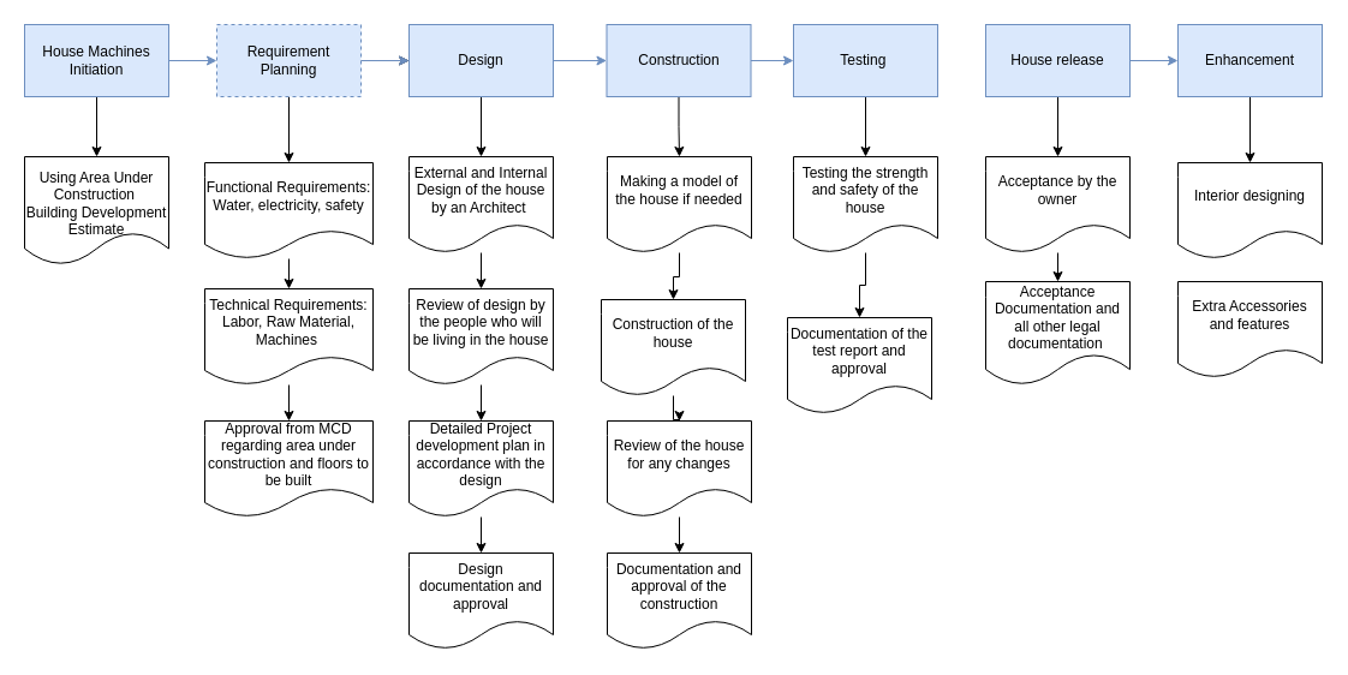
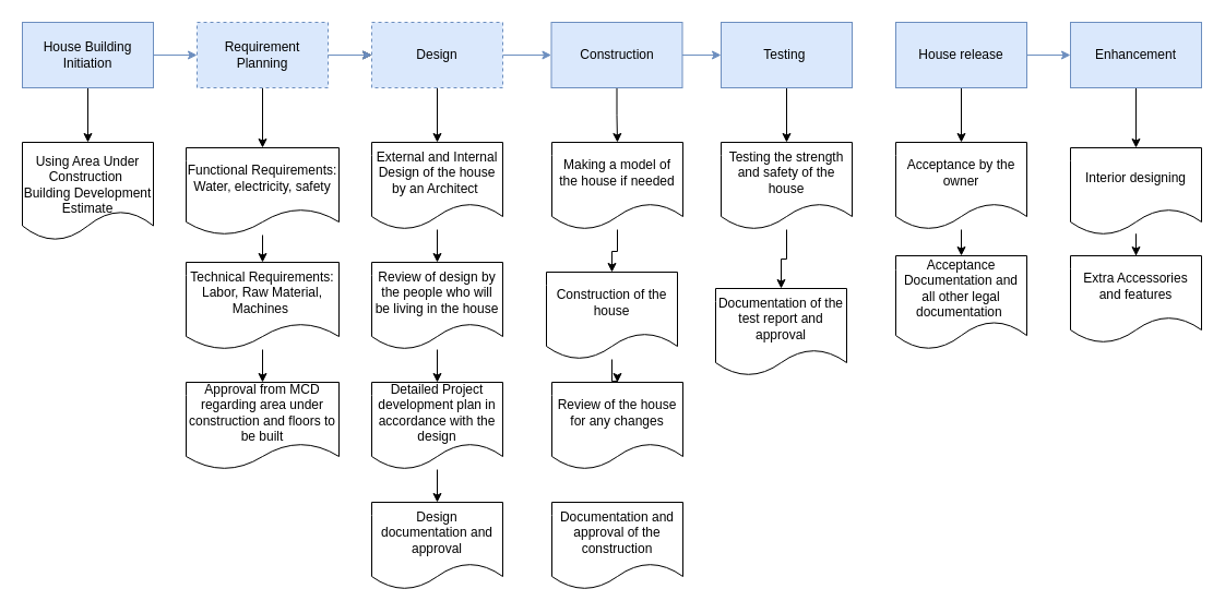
  <mxCell id="0" />
  <mxCell id="1" parent="0" />
  <mxCell id="2" value="" style="edgeStyle=orthogonalEdgeStyle;rounded=0;orthogonalLoop=1;jettySize=auto;html=1;fillColor=#dae8fc;strokeColor=#6c8ebf;" parent="1" source="4" target="8" edge="1"><mxGeometry relative="1" as="geometry" /></mxCell>
  <mxCell id="3" value="" style="edgeStyle=orthogonalEdgeStyle;rounded=0;orthogonalLoop=1;jettySize=auto;html=1;" parent="1" source="4" target="12" edge="1"><mxGeometry relative="1" as="geometry" /></mxCell>
- <mxCell id="4" value="House Machines Initiation" style="rounded=0;whiteSpace=wrap;html=1;fillColor=#dae8fc;strokeColor=#6c8ebf;" parent="1" vertex="1"><mxGeometry x="20" y="20" width="120" height="60" as="geometry" /></mxCell>
+ <mxCell id="4" value="House Building Initiation" style="rounded=0;whiteSpace=wrap;html=1;fillColor=#dae8fc;strokeColor=#6c8ebf;" parent="1" vertex="1"><mxGeometry x="20" y="20" width="120" height="60" as="geometry" /></mxCell>
  <mxCell id="5" value="" style="edgeStyle=orthogonalEdgeStyle;rounded=0;orthogonalLoop=1;jettySize=auto;html=1;" parent="1" source="8" target="11" edge="1"><mxGeometry relative="1" as="geometry" /></mxCell>
  <mxCell id="6" value="" style="edgeStyle=orthogonalEdgeStyle;rounded=0;orthogonalLoop=1;jettySize=auto;html=1;" parent="1" source="8" target="14" edge="1"><mxGeometry relative="1" as="geometry" /></mxCell>
  <mxCell id="7" value="" style="edgeStyle=orthogonalEdgeStyle;rounded=0;orthogonalLoop=1;jettySize=auto;html=1;fillColor=#dae8fc;strokeColor=#6c8ebf;" edge="1" parent="1" source="8" target="11"><mxGeometry relative="1" as="geometry" /></mxCell>
  <mxCell id="8" value="Requirement&lt;br&gt;Planning" style="rounded=0;whiteSpace=wrap;html=1;fillColor=#dae8fc;strokeColor=#6c8ebf;dashed=1;" parent="1" vertex="1"><mxGeometry x="180" y="20" width="120" height="60" as="geometry" /></mxCell>
  <mxCell id="9" value="" style="edgeStyle=orthogonalEdgeStyle;rounded=0;orthogonalLoop=1;jettySize=auto;html=1;" parent="1" source="11" target="19" edge="1"><mxGeometry relative="1" as="geometry" /></mxCell>
  <mxCell id="10" value="" style="edgeStyle=orthogonalEdgeStyle;rounded=0;orthogonalLoop=1;jettySize=auto;html=1;fillColor=#dae8fc;strokeColor=#6c8ebf;" parent="1" source="11" target="26" edge="1"><mxGeometry relative="1" as="geometry" /></mxCell>
- <mxCell id="11" value="Design" style="rounded=0;whiteSpace=wrap;html=1;fillColor=#dae8fc;strokeColor=#6c8ebf;" parent="1" vertex="1"><mxGeometry x="340" y="20" width="120" height="60" as="geometry" /></mxCell>
+ <mxCell id="11" value="Design" style="rounded=0;whiteSpace=wrap;html=1;fillColor=#dae8fc;strokeColor=#6c8ebf;dashed=1;" parent="1" vertex="1"><mxGeometry x="340" y="20" width="120" height="60" as="geometry" /></mxCell>
  <mxCell id="12" value="&lt;br&gt;Using Area Under Construction&amp;nbsp;&lt;br&gt;Building Development Estimate" style="shape=document;whiteSpace=wrap;html=1;boundedLbl=1;" parent="1" vertex="1"><mxGeometry x="20" y="130" width="120" height="90" as="geometry" /></mxCell>
  <mxCell id="13" value="" style="edgeStyle=orthogonalEdgeStyle;rounded=0;orthogonalLoop=1;jettySize=auto;html=1;" parent="1" source="14" target="16" edge="1"><mxGeometry relative="1" as="geometry" /></mxCell>
  <mxCell id="14" value="Functional Requirements:&lt;br&gt;Water, electricity, safety" style="shape=document;whiteSpace=wrap;html=1;boundedLbl=1;rounded=0;" parent="1" vertex="1"><mxGeometry x="170" y="135" width="140" height="80" as="geometry" /></mxCell>
  <mxCell id="15" value="" style="edgeStyle=orthogonalEdgeStyle;rounded=0;orthogonalLoop=1;jettySize=auto;html=1;" parent="1" source="16" target="17" edge="1"><mxGeometry relative="1" as="geometry" /></mxCell>
  <mxCell id="16" value="Technical Requirements:&lt;br&gt;Labor, Raw Material, Machines&amp;nbsp;" style="shape=document;whiteSpace=wrap;html=1;boundedLbl=1;rounded=0;" parent="1" vertex="1"><mxGeometry x="170" y="240" width="140" height="80" as="geometry" /></mxCell>
  <mxCell id="17" value="Approval from MCD regarding area under construction and floors to be built" style="shape=document;whiteSpace=wrap;html=1;boundedLbl=1;rounded=0;" parent="1" vertex="1"><mxGeometry x="170" y="350" width="140" height="80" as="geometry" /></mxCell>
  <mxCell id="18" value="" style="edgeStyle=orthogonalEdgeStyle;rounded=0;orthogonalLoop=1;jettySize=auto;html=1;" parent="1" source="19" target="21" edge="1"><mxGeometry relative="1" as="geometry" /></mxCell>
  <mxCell id="19" value="External and Internal Design of the house by an Architect&amp;nbsp;" style="shape=document;whiteSpace=wrap;html=1;boundedLbl=1;rounded=0;" parent="1" vertex="1"><mxGeometry x="340" y="130" width="120" height="80" as="geometry" /></mxCell>
  <mxCell id="20" value="" style="edgeStyle=orthogonalEdgeStyle;rounded=0;orthogonalLoop=1;jettySize=auto;html=1;" parent="1" source="21" target="23" edge="1"><mxGeometry relative="1" as="geometry" /></mxCell>
  <mxCell id="21" value="Review of design by the people who will be living in the house" style="shape=document;whiteSpace=wrap;html=1;boundedLbl=1;rounded=0;" parent="1" vertex="1"><mxGeometry x="340" y="240" width="120" height="80" as="geometry" /></mxCell>
  <mxCell id="22" value="" style="edgeStyle=orthogonalEdgeStyle;rounded=0;orthogonalLoop=1;jettySize=auto;html=1;" parent="1" source="23" target="38" edge="1"><mxGeometry relative="1" as="geometry" /></mxCell>
  <mxCell id="23" value="Detailed Project development plan in accordance with the design" style="shape=document;whiteSpace=wrap;html=1;boundedLbl=1;rounded=0;" parent="1" vertex="1"><mxGeometry x="340" y="350" width="120" height="80" as="geometry" /></mxCell>
  <mxCell id="24" value="" style="edgeStyle=orthogonalEdgeStyle;rounded=0;orthogonalLoop=1;jettySize=auto;html=1;" parent="1" source="26" target="28" edge="1"><mxGeometry relative="1" as="geometry" /></mxCell>
  <mxCell id="25" value="" style="edgeStyle=orthogonalEdgeStyle;rounded=0;orthogonalLoop=1;jettySize=auto;html=1;fillColor=#dae8fc;strokeColor=#6c8ebf;" parent="1" source="26" target="34" edge="1"><mxGeometry relative="1" as="geometry" /></mxCell>
  <mxCell id="26" value="Construction" style="rounded=0;whiteSpace=wrap;html=1;fillColor=#dae8fc;strokeColor=#6c8ebf;" parent="1" vertex="1"><mxGeometry x="504.5" y="20" width="120" height="60" as="geometry" /></mxCell>
  <mxCell id="27" value="" style="edgeStyle=orthogonalEdgeStyle;rounded=0;orthogonalLoop=1;jettySize=auto;html=1;" parent="1" source="28" target="30" edge="1"><mxGeometry relative="1" as="geometry" /></mxCell>
  <mxCell id="28" value="Making a model of the house if needed" style="shape=document;whiteSpace=wrap;html=1;boundedLbl=1;rounded=0;" parent="1" vertex="1"><mxGeometry x="505" y="130" width="120" height="80" as="geometry" /></mxCell>
  <mxCell id="29" value="" style="edgeStyle=orthogonalEdgeStyle;rounded=0;orthogonalLoop=1;jettySize=auto;html=1;" parent="1" source="30" target="32" edge="1"><mxGeometry relative="1" as="geometry" /></mxCell>
  <mxCell id="30" value="Construction of the house" style="shape=document;whiteSpace=wrap;html=1;boundedLbl=1;rounded=0;" parent="1" vertex="1"><mxGeometry x="500" y="249" width="120" height="80" as="geometry" /></mxCell>
- <mxCell id="31" value="" style="edgeStyle=orthogonalEdgeStyle;rounded=0;orthogonalLoop=1;jettySize=auto;html=1;" parent="1" source="32" target="39" edge="1"><mxGeometry relative="1" as="geometry" /></mxCell>
  <mxCell id="32" value="Review of the house for any changes" style="shape=document;whiteSpace=wrap;html=1;boundedLbl=1;rounded=0;" parent="1" vertex="1"><mxGeometry x="505" y="350" width="120" height="80" as="geometry" /></mxCell>
  <mxCell id="33" value="" style="edgeStyle=orthogonalEdgeStyle;rounded=0;orthogonalLoop=1;jettySize=auto;html=1;" parent="1" source="34" target="36" edge="1"><mxGeometry relative="1" as="geometry" /></mxCell>
  <mxCell id="34" value="Testing&amp;nbsp;" style="rounded=0;whiteSpace=wrap;html=1;fillColor=#dae8fc;strokeColor=#6c8ebf;" parent="1" vertex="1"><mxGeometry x="660" y="20" width="120" height="60" as="geometry" /></mxCell>
  <mxCell id="35" value="" style="edgeStyle=orthogonalEdgeStyle;rounded=0;orthogonalLoop=1;jettySize=auto;html=1;" parent="1" source="36" target="37" edge="1"><mxGeometry relative="1" as="geometry" /></mxCell>
  <mxCell id="36" value="Testing the strength and safety of the house" style="shape=document;whiteSpace=wrap;html=1;boundedLbl=1;rounded=0;" parent="1" vertex="1"><mxGeometry x="660" y="130" width="120" height="80" as="geometry" /></mxCell>
  <mxCell id="37" value="Documentation of the test report and approval" style="shape=document;whiteSpace=wrap;html=1;boundedLbl=1;rounded=0;" parent="1" vertex="1"><mxGeometry x="655" y="264" width="120" height="80" as="geometry" /></mxCell>
  <mxCell id="38" value="Design documentation and approval" style="shape=document;whiteSpace=wrap;html=1;boundedLbl=1;rounded=0;" parent="1" vertex="1"><mxGeometry x="340" y="460" width="120" height="80" as="geometry" /></mxCell>
  <mxCell id="39" value="Documentation and approval of the construction" style="shape=document;whiteSpace=wrap;html=1;boundedLbl=1;rounded=0;" parent="1" vertex="1"><mxGeometry x="505" y="460" width="120" height="80" as="geometry" /></mxCell>
  <mxCell id="40" value="" style="edgeStyle=orthogonalEdgeStyle;rounded=0;orthogonalLoop=1;jettySize=auto;html=1;" parent="1" source="42" target="44" edge="1"><mxGeometry relative="1" as="geometry" /></mxCell>
  <mxCell id="41" value="" style="edgeStyle=orthogonalEdgeStyle;rounded=0;orthogonalLoop=1;jettySize=auto;html=1;fillColor=#dae8fc;strokeColor=#6c8ebf;" parent="1" source="42" target="47" edge="1"><mxGeometry relative="1" as="geometry" /></mxCell>
  <mxCell id="42" value="House release" style="whiteSpace=wrap;html=1;rounded=0;fillColor=#dae8fc;strokeColor=#6c8ebf;" parent="1" vertex="1"><mxGeometry x="820" y="20" width="120" height="60" as="geometry" /></mxCell>
  <mxCell id="43" value="" style="edgeStyle=orthogonalEdgeStyle;rounded=0;orthogonalLoop=1;jettySize=auto;html=1;" parent="1" source="44" target="45" edge="1"><mxGeometry relative="1" as="geometry" /></mxCell>
  <mxCell id="44" value="Acceptance by the owner" style="shape=document;whiteSpace=wrap;html=1;boundedLbl=1;rounded=0;" parent="1" vertex="1"><mxGeometry x="820" y="130" width="120" height="80" as="geometry" /></mxCell>
  <mxCell id="45" value="Acceptance Documentation and all other legal documentation&amp;nbsp;" style="shape=document;whiteSpace=wrap;html=1;boundedLbl=1;rounded=0;" parent="1" vertex="1"><mxGeometry x="820" y="234" width="120" height="86" as="geometry" /></mxCell>
  <mxCell id="46" value="" style="edgeStyle=orthogonalEdgeStyle;rounded=0;orthogonalLoop=1;jettySize=auto;html=1;" parent="1" source="47" target="49" edge="1"><mxGeometry relative="1" as="geometry" /></mxCell>
  <mxCell id="47" value="Enhancement" style="whiteSpace=wrap;html=1;rounded=0;fillColor=#dae8fc;strokeColor=#6c8ebf;" parent="1" vertex="1"><mxGeometry x="980" y="20" width="120" height="60" as="geometry" /></mxCell>
+ <mxCell id="48" value="" style="edgeStyle=orthogonalEdgeStyle;rounded=0;orthogonalLoop=1;jettySize=auto;html=1;" parent="1" source="49" target="50" edge="1"><mxGeometry relative="1" as="geometry" /></mxCell>
  <mxCell id="49" value="Interior designing" style="shape=document;whiteSpace=wrap;html=1;boundedLbl=1;rounded=0;" parent="1" vertex="1"><mxGeometry x="980" y="135" width="120" height="80" as="geometry" /></mxCell>
  <mxCell id="50" value="Extra Accessories and features" style="shape=document;whiteSpace=wrap;html=1;boundedLbl=1;rounded=0;" parent="1" vertex="1"><mxGeometry x="980" y="234" width="120" height="80" as="geometry" /></mxCell>
